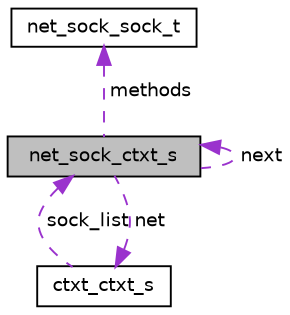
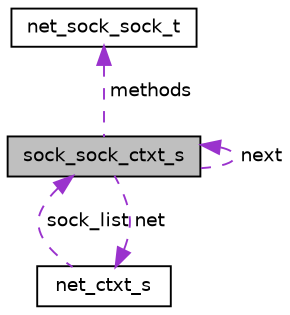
  digraph {
    node [color=black fillcolor=white fontname=Helvetica fontsize=10 shape=record style=filled]
    edge [color=darkorchid3 dir=back fontname=Helvetica fontsize=10 labelfontname=Helvetica labelfontsize=10 style=dashed]
-   n1 [fillcolor=grey75 fontcolor=black height=0.2 label=net_sock_ctxt_s width=0.4]
-   n2 [height=0.2 label=ctxt_ctxt_s width=0.4]
+   n1 [fillcolor=grey75 fontcolor=black height=0.2 label=sock_sock_ctxt_s width=0.4]
+   n2 [height=0.2 label=net_ctxt_s width=0.4]
    n3 [height=0.2 label=net_sock_sock_t width=0.4]
    n1 -> n1 [label=" next"]
    n1 -> n2 [label=" sock_list"]
    n2 -> n1 [label=" net"]
    n3 -> n1 [label=" methods"]
  }
